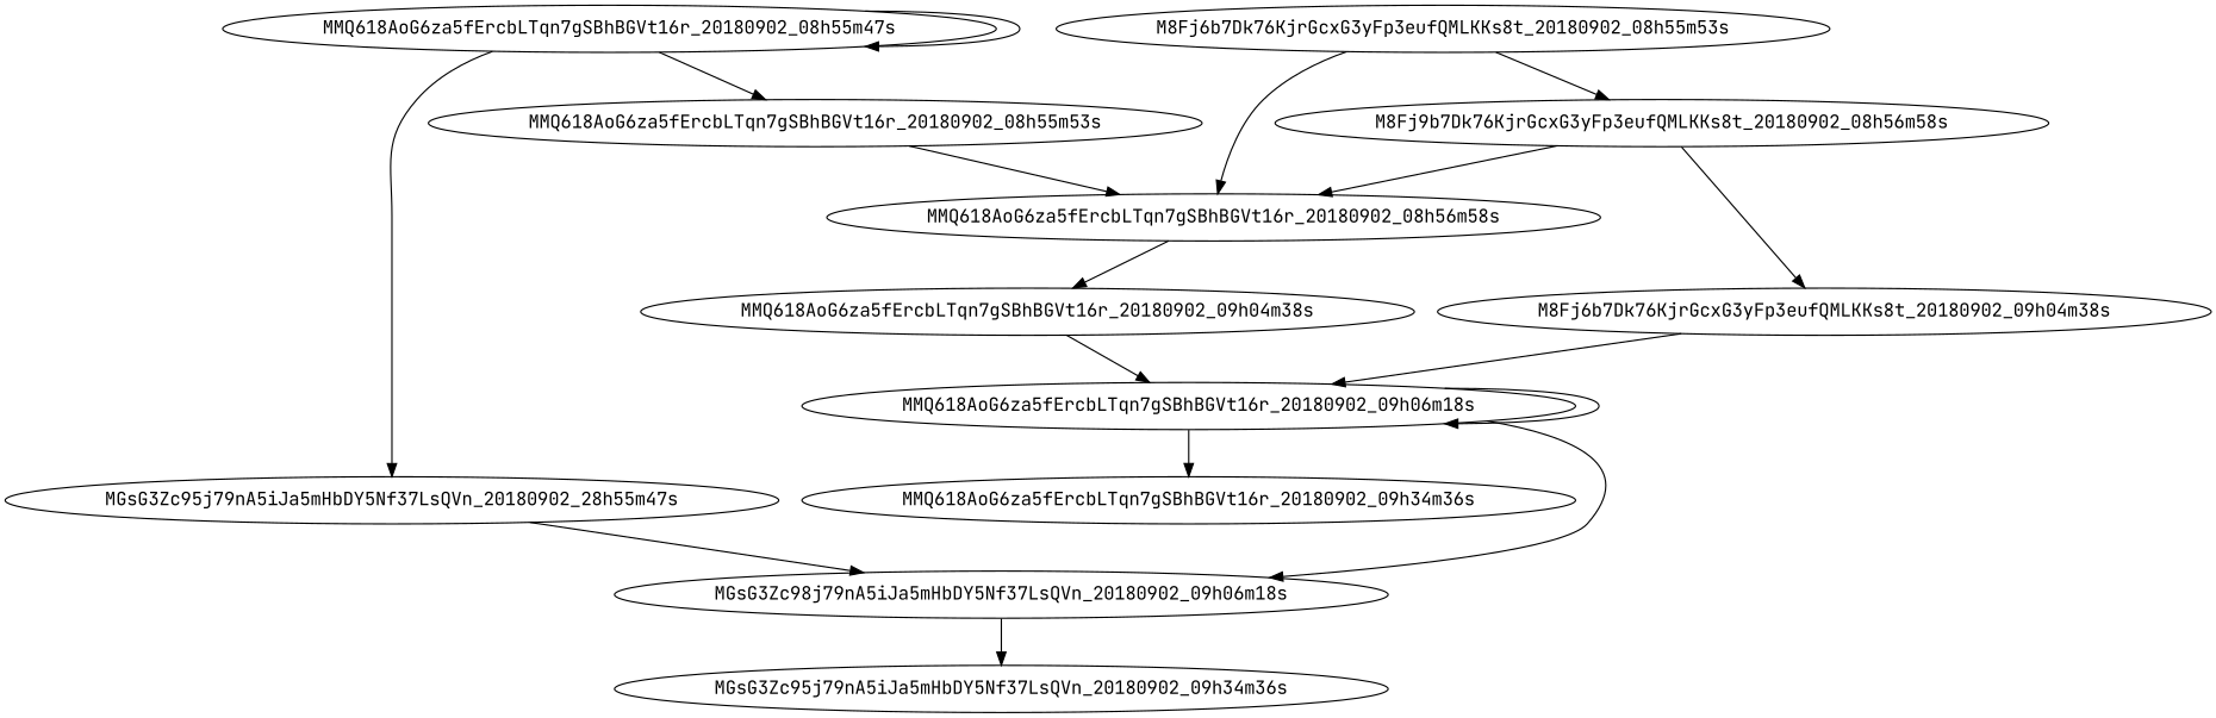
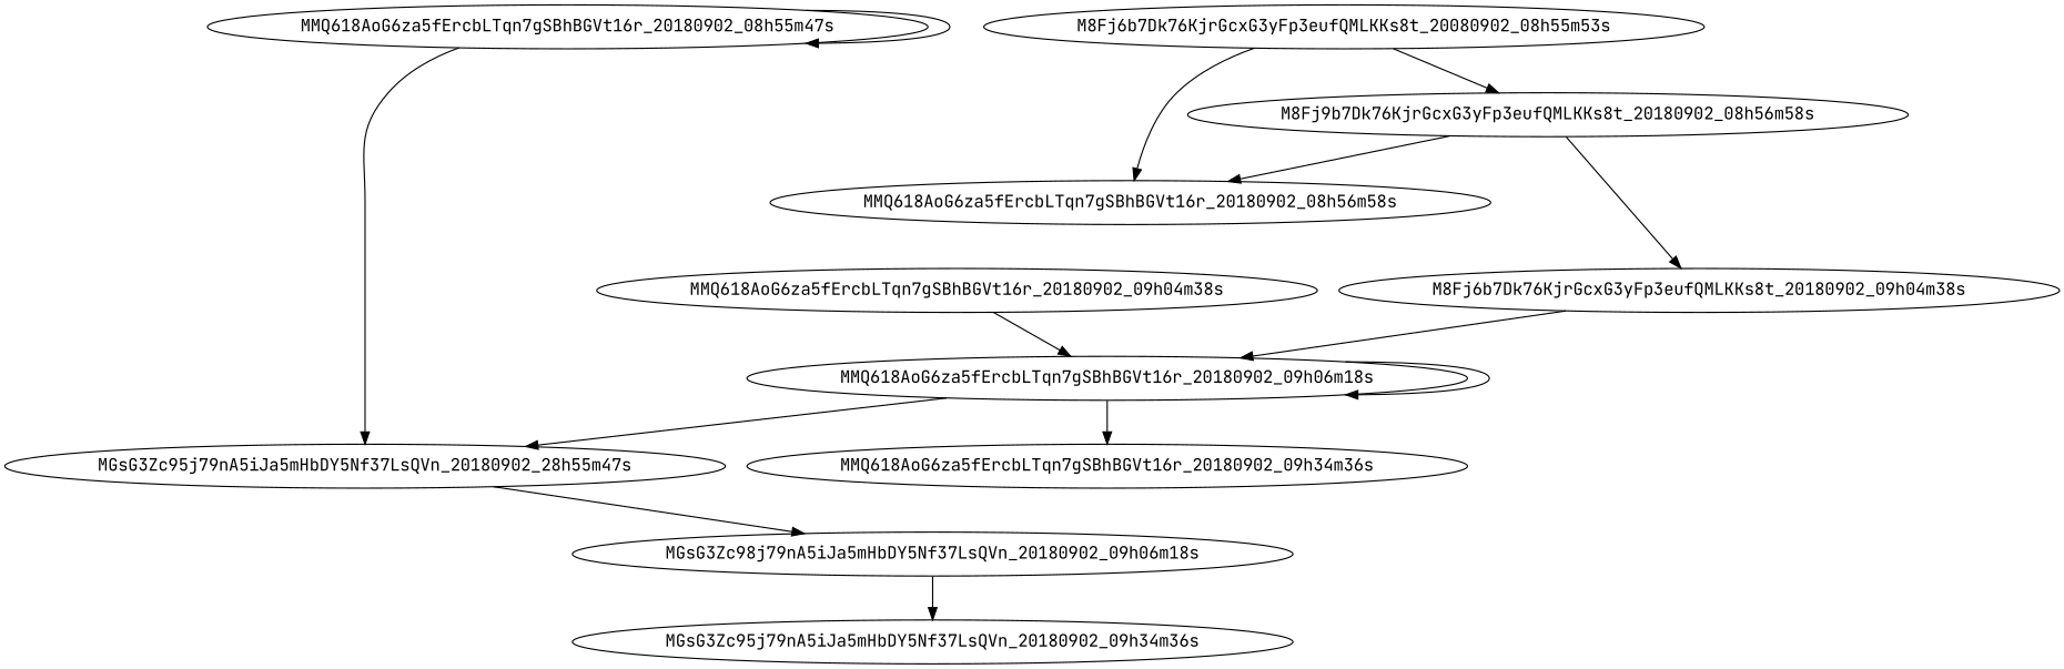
  digraph {
    fontname="JetBrains Mono"
    rankdir=TB
    node [fontname="JetBrains Mono"]
    edge [fontname="JetBrains Mono"]
    MMQ618AoG6za5fErcbLTqn7gSBhBGVt16r_20180902_09h06m18s
    n2 [label=MGsG3Zc98j79nA5iJa5mHbDY5Nf37LsQVn_20180902_09h06m18s]
    MMQ618AoG6za5fErcbLTqn7gSBhBGVt16r_20180902_09h34m36s
    MGsG3Zc95j79nA5iJa5mHbDY5Nf37LsQVn_20180902_09h34m36s
    n5 [label=M8Fj9b7Dk76KjrGcxG3yFp3eufQMLKKs8t_20180902_08h56m58s]
-   M8Fj6b7Dk76KjrGcxG3yFp3eufQMLKKs8t_20180902_08h55m53s
+   M8Fj6b7Dk76KjrGcxG3yFp3eufQMLKKs8t_20180902_08h55m53s [label=M8Fj6b7Dk76KjrGcxG3yFp3eufQMLKKs8t_20080902_08h55m53s]
    MMQ618AoG6za5fErcbLTqn7gSBhBGVt16r_20180902_08h56m58s
-   MMQ618AoG6za5fErcbLTqn7gSBhBGVt16r_20180902_08h55m53s
    M8Fj6b7Dk76KjrGcxG3yFp3eufQMLKKs8t_20180902_09h04m38s
    MMQ618AoG6za5fErcbLTqn7gSBhBGVt16r_20180902_09h04m38s
    MMQ618AoG6za5fErcbLTqn7gSBhBGVt16r_20180902_08h55m47s
    n12 [label=MGsG3Zc95j79nA5iJa5mHbDY5Nf37LsQVn_20180902_28h55m47s]
    MMQ618AoG6za5fErcbLTqn7gSBhBGVt16r_20180902_09h06m18s -> MMQ618AoG6za5fErcbLTqn7gSBhBGVt16r_20180902_09h06m18s
-   MMQ618AoG6za5fErcbLTqn7gSBhBGVt16r_20180902_09h06m18s -> n2
+   MMQ618AoG6za5fErcbLTqn7gSBhBGVt16r_20180902_09h06m18s -> n12
    MMQ618AoG6za5fErcbLTqn7gSBhBGVt16r_20180902_09h06m18s -> MMQ618AoG6za5fErcbLTqn7gSBhBGVt16r_20180902_09h34m36s
    n2 -> MGsG3Zc95j79nA5iJa5mHbDY5Nf37LsQVn_20180902_09h34m36s
    n5 -> MMQ618AoG6za5fErcbLTqn7gSBhBGVt16r_20180902_08h56m58s
    n5 -> M8Fj6b7Dk76KjrGcxG3yFp3eufQMLKKs8t_20180902_09h04m38s
    M8Fj6b7Dk76KjrGcxG3yFp3eufQMLKKs8t_20180902_08h55m53s -> n5
    M8Fj6b7Dk76KjrGcxG3yFp3eufQMLKKs8t_20180902_08h55m53s -> MMQ618AoG6za5fErcbLTqn7gSBhBGVt16r_20180902_08h56m58s
-   MMQ618AoG6za5fErcbLTqn7gSBhBGVt16r_20180902_08h56m58s -> MMQ618AoG6za5fErcbLTqn7gSBhBGVt16r_20180902_09h04m38s
-   MMQ618AoG6za5fErcbLTqn7gSBhBGVt16r_20180902_08h55m53s -> MMQ618AoG6za5fErcbLTqn7gSBhBGVt16r_20180902_08h56m58s
    M8Fj6b7Dk76KjrGcxG3yFp3eufQMLKKs8t_20180902_09h04m38s -> MMQ618AoG6za5fErcbLTqn7gSBhBGVt16r_20180902_09h06m18s
    MMQ618AoG6za5fErcbLTqn7gSBhBGVt16r_20180902_09h04m38s -> MMQ618AoG6za5fErcbLTqn7gSBhBGVt16r_20180902_09h06m18s
-   MMQ618AoG6za5fErcbLTqn7gSBhBGVt16r_20180902_08h55m47s -> MMQ618AoG6za5fErcbLTqn7gSBhBGVt16r_20180902_08h55m53s
    MMQ618AoG6za5fErcbLTqn7gSBhBGVt16r_20180902_08h55m47s -> MMQ618AoG6za5fErcbLTqn7gSBhBGVt16r_20180902_08h55m47s
    MMQ618AoG6za5fErcbLTqn7gSBhBGVt16r_20180902_08h55m47s -> n12
    n12 -> n2
  }
